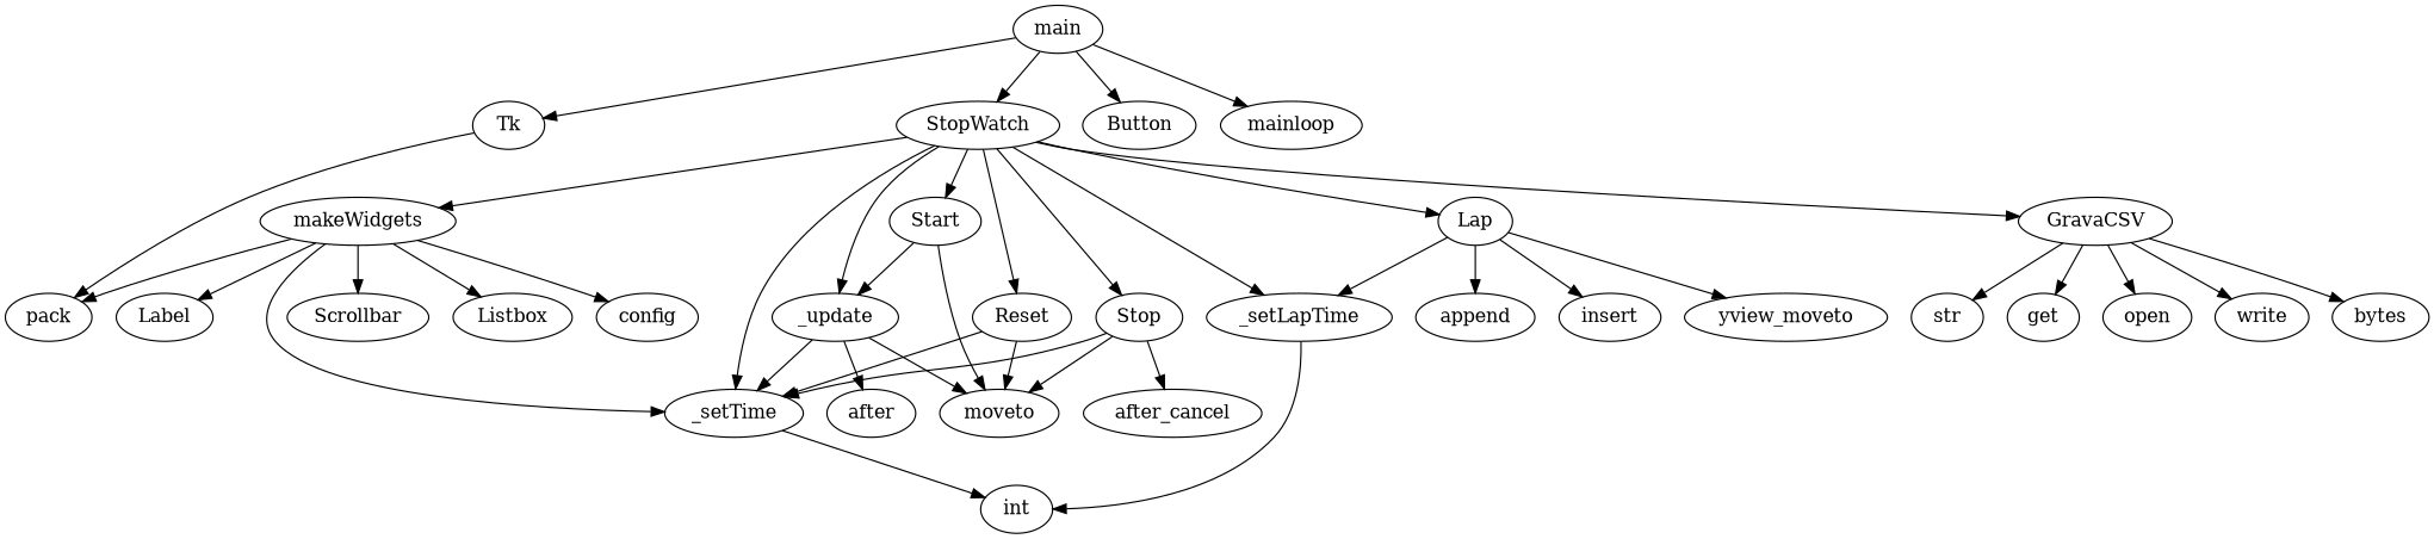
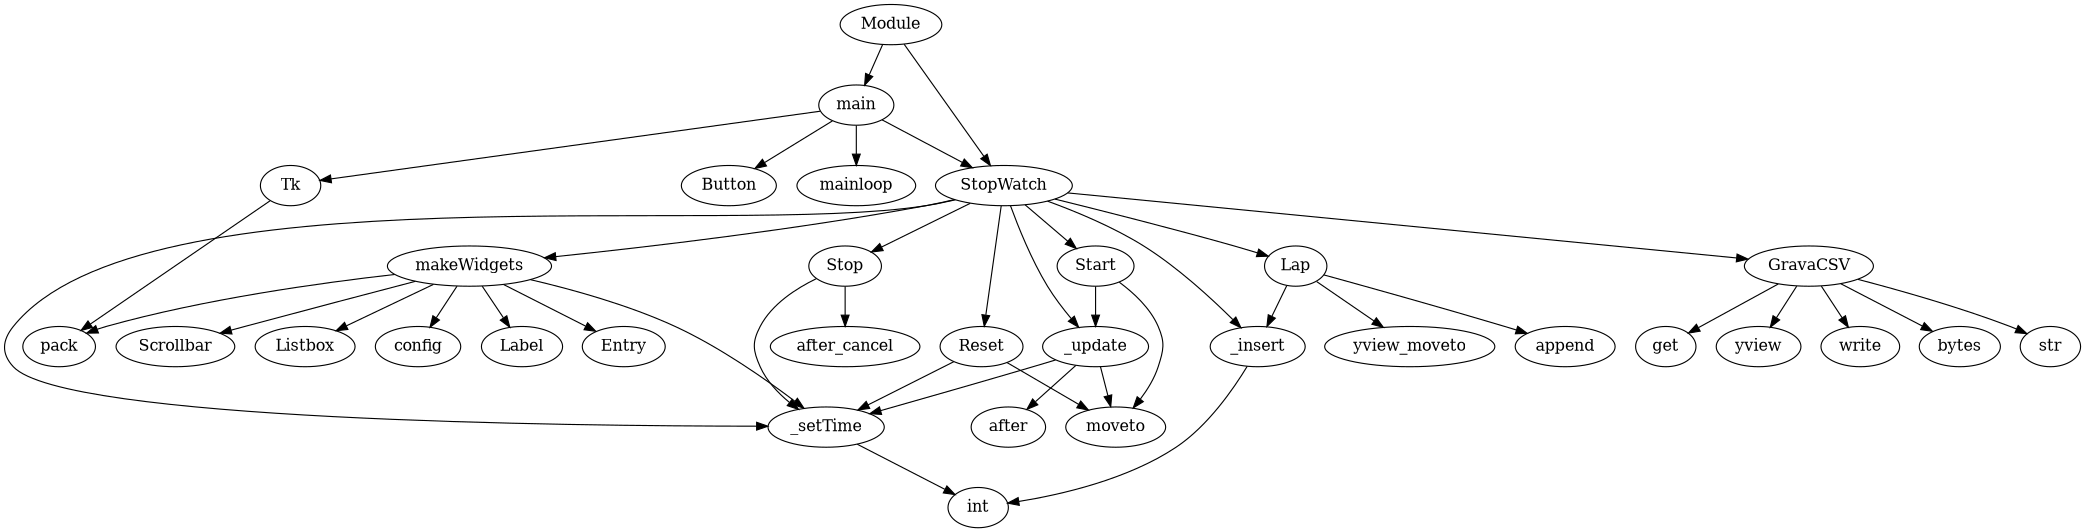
  strict digraph {
    makeWidgets
    Label
    pack
+   Entry
    _setTime
    Scrollbar
    Listbox
    config
    int
    _update
    n11 [label=moveto]
    after
-   _setLapTime
+   _setLapTime [label=_insert]
    Start
    Stop
    after_cancel
    Reset
    Lap
    append
-   insert
    yview_moveto
    GravaCSV
    str
    get
-   open
+   open [label=yview]
    write
    bytes
    main
    Tk
    StopWatch
    Button
    mainloop
+   Module
    makeWidgets -> Label
    makeWidgets -> pack
+   makeWidgets -> Entry
    makeWidgets -> _setTime
    makeWidgets -> Scrollbar
    makeWidgets -> Listbox
    makeWidgets -> config
    _setTime -> int
    _update -> _setTime
    _update -> n11
    _update -> after
    _setLapTime -> int
    Start -> _update
    Start -> n11
    Stop -> _setTime
-   Stop -> n11
    Stop -> after_cancel
    Reset -> _setTime
    Reset -> n11
    Lap -> _setLapTime
    Lap -> append
-   Lap -> insert
    Lap -> yview_moveto
    GravaCSV -> str
    GravaCSV -> get
    GravaCSV -> open
    GravaCSV -> write
    GravaCSV -> bytes
    main -> Tk
    main -> StopWatch
    main -> Button
    main -> mainloop
    Tk -> pack
    StopWatch -> makeWidgets
    StopWatch -> _setTime
    StopWatch -> _update
    StopWatch -> _setLapTime
    StopWatch -> Start
    StopWatch -> Stop
    StopWatch -> Reset
    StopWatch -> Lap
    StopWatch -> GravaCSV
+   Module -> main
+   Module -> StopWatch
  }
